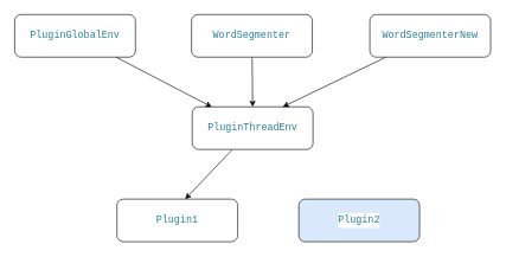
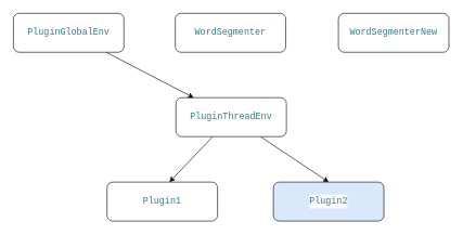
  <mxCell id="0" />
  <mxCell id="1" parent="0" />
  <mxCell id="2" style="edgeStyle=none;rounded=0;orthogonalLoop=1;jettySize=auto;html=1;entryX=0.565;entryY=0;entryDx=0;entryDy=0;entryPerimeter=0;" edge="1" parent="1" source="4" target="11"><mxGeometry relative="1" as="geometry" /></mxCell>
+ <mxCell id="3" style="edgeStyle=none;rounded=0;orthogonalLoop=1;jettySize=auto;html=1;entryX=0.5;entryY=0;entryDx=0;entryDy=0;" edge="1" parent="1" source="4" target="12"><mxGeometry relative="1" as="geometry" /></mxCell>
  <mxCell id="4" value="&lt;div style=&quot;background-color: rgb(255 , 255 , 255) ; font-family: &amp;#34;menlo&amp;#34; , &amp;#34;monaco&amp;#34; , &amp;#34;courier new&amp;#34; , monospace ; font-size: 14px ; line-height: 21px&quot;&gt;&lt;span style=&quot;color: #267f99&quot;&gt;PluginThreadEnv&lt;/span&gt;&lt;/div&gt;" style="rounded=1;whiteSpace=wrap;html=1;" vertex="1" parent="1"><mxGeometry x="270" y="150" width="170" height="60" as="geometry" /></mxCell>
  <mxCell id="5" style="rounded=0;orthogonalLoop=1;jettySize=auto;html=1;" edge="1" parent="1" source="6" target="4"><mxGeometry relative="1" as="geometry" /></mxCell>
  <mxCell id="6" value="&lt;div style=&quot;background-color: rgb(255 , 255 , 255) ; font-family: &amp;#34;menlo&amp;#34; , &amp;#34;monaco&amp;#34; , &amp;#34;courier new&amp;#34; , monospace ; font-size: 14px ; line-height: 21px&quot;&gt;&lt;div style=&quot;font-family: &amp;#34;menlo&amp;#34; , &amp;#34;monaco&amp;#34; , &amp;#34;courier new&amp;#34; , monospace ; line-height: 21px&quot;&gt;&lt;span style=&quot;color: #267f99&quot;&gt;PluginGlobalEnv&lt;/span&gt;&lt;/div&gt;&lt;/div&gt;" style="rounded=1;whiteSpace=wrap;html=1;" vertex="1" parent="1"><mxGeometry x="20" y="20" width="170" height="60" as="geometry" /></mxCell>
- <mxCell id="7" style="edgeStyle=none;rounded=0;orthogonalLoop=1;jettySize=auto;html=1;entryX=0.5;entryY=0;entryDx=0;entryDy=0;" edge="1" parent="1" source="8" target="4"><mxGeometry relative="1" as="geometry" /></mxCell>
  <mxCell id="8" value="&lt;div style=&quot;background-color: rgb(255 , 255 , 255) ; font-family: &amp;#34;menlo&amp;#34; , &amp;#34;monaco&amp;#34; , &amp;#34;courier new&amp;#34; , monospace ; font-size: 14px ; line-height: 21px&quot;&gt;&lt;div style=&quot;font-family: &amp;#34;menlo&amp;#34; , &amp;#34;monaco&amp;#34; , &amp;#34;courier new&amp;#34; , monospace ; line-height: 21px&quot;&gt;&lt;div style=&quot;font-family: &amp;#34;menlo&amp;#34; , &amp;#34;monaco&amp;#34; , &amp;#34;courier new&amp;#34; , monospace ; line-height: 21px&quot;&gt;&lt;span style=&quot;color: #267f99&quot;&gt;WordSegmenter&lt;/span&gt;&lt;/div&gt;&lt;/div&gt;&lt;/div&gt;" style="rounded=1;whiteSpace=wrap;html=1;" vertex="1" parent="1"><mxGeometry x="269" y="20" width="170" height="60" as="geometry" /></mxCell>
- <mxCell id="9" style="edgeStyle=none;rounded=0;orthogonalLoop=1;jettySize=auto;html=1;entryX=0.75;entryY=0;entryDx=0;entryDy=0;" edge="1" parent="1" source="10" target="4"><mxGeometry relative="1" as="geometry" /></mxCell>
  <mxCell id="10" value="&lt;div style=&quot;background-color: rgb(255 , 255 , 255) ; font-family: &amp;#34;menlo&amp;#34; , &amp;#34;monaco&amp;#34; , &amp;#34;courier new&amp;#34; , monospace ; font-size: 14px ; line-height: 21px&quot;&gt;&lt;div style=&quot;font-family: &amp;#34;menlo&amp;#34; , &amp;#34;monaco&amp;#34; , &amp;#34;courier new&amp;#34; , monospace ; line-height: 21px&quot;&gt;&lt;div style=&quot;font-family: &amp;#34;menlo&amp;#34; , &amp;#34;monaco&amp;#34; , &amp;#34;courier new&amp;#34; , monospace ; line-height: 21px&quot;&gt;&lt;span style=&quot;color: #267f99&quot;&gt;WordSegmenterNew&lt;/span&gt;&lt;/div&gt;&lt;/div&gt;&lt;/div&gt;" style="rounded=1;whiteSpace=wrap;html=1;" vertex="1" parent="1"><mxGeometry x="520" y="20" width="170" height="60" as="geometry" /></mxCell>
  <mxCell id="11" value="&lt;div style=&quot;background-color: rgb(255 , 255 , 255) ; font-family: &amp;#34;menlo&amp;#34; , &amp;#34;monaco&amp;#34; , &amp;#34;courier new&amp;#34; , monospace ; font-size: 14px ; line-height: 21px&quot;&gt;&lt;span style=&quot;color: #267f99&quot;&gt;Plugin1&lt;/span&gt;&lt;/div&gt;" style="rounded=1;whiteSpace=wrap;html=1;" vertex="1" parent="1"><mxGeometry x="164" y="280" width="170" height="60" as="geometry" /></mxCell>
  <mxCell id="12" value="&lt;div style=&quot;background-color: rgb(255 , 255 , 255) ; font-family: &amp;#34;menlo&amp;#34; , &amp;#34;monaco&amp;#34; , &amp;#34;courier new&amp;#34; , monospace ; font-size: 14px ; line-height: 21px&quot;&gt;&lt;span style=&quot;color: #267f99&quot;&gt;Plugin2&lt;/span&gt;&lt;/div&gt;" style="rounded=1;whiteSpace=wrap;html=1;fillColor=#dae8fc;" vertex="1" parent="1"><mxGeometry x="420" y="280" width="170" height="60" as="geometry" /></mxCell>
